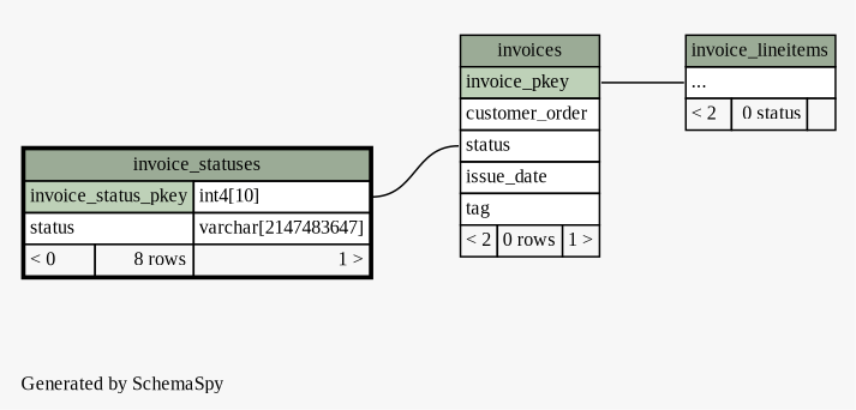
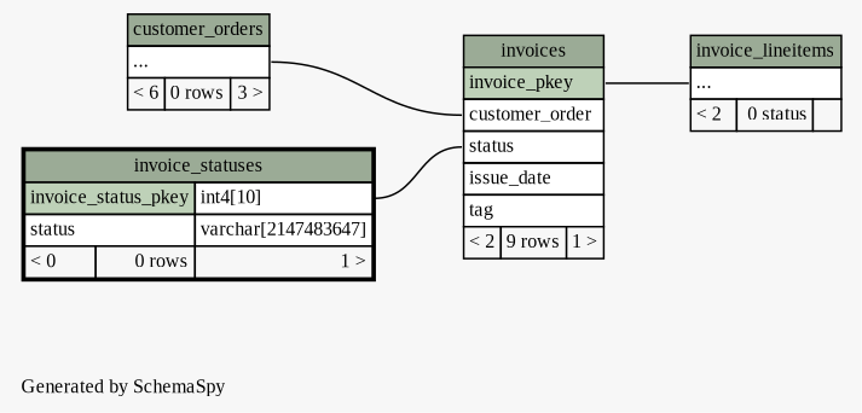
  digraph {
    bgcolor="#f7f7f7"
    fontname="Liberation Serif"
    fontsize=11
    label="\nGenerated by SchemaSpy"
    labeljust=l
    nodesep=0.18
    rankdir=RL
    ranksep=0.46
    node [fontname="Liberation Serif" fontsize=11 shape=plaintext]
    edge [arrowhead=none arrowsize=0.8 arrowtail=crowodot fontname="Liberation Serif"]
    n1 [label=<     <TABLE BORDER="0" CELLBORDER="1" CELLSPACING="0" BGCOLOR="#ffffff">       <TR><TD COLSPAN="3" BGCOLOR="#9bab96" ALIGN="CENTER">invoice_lineitems</TD></TR>       <TR><TD PORT="elipses" COLSPAN="3" ALIGN="LEFT">...</TD></TR>       <TR><TD ALIGN="LEFT" BGCOLOR="#f7f7f7">&lt; 2</TD><TD ALIGN="RIGHT" BGCOLOR="#f7f7f7">0 status</TD><TD ALIGN="RIGHT" BGCOLOR="#f7f7f7">  </TD></TR>     </TABLE>>]
-   n2 [label=<     <TABLE BORDER="0" CELLBORDER="1" CELLSPACING="0" BGCOLOR="#ffffff">       <TR><TD COLSPAN="3" BGCOLOR="#9bab96" ALIGN="CENTER">invoices</TD></TR>       <TR><TD PORT="invoice_pkey" COLSPAN="3" BGCOLOR="#bed1b8" ALIGN="LEFT">invoice_pkey</TD></TR>       <TR><TD PORT="customer_order" COLSPAN="3" ALIGN="LEFT">customer_order</TD></TR>       <TR><TD PORT="status" COLSPAN="3" ALIGN="LEFT">status</TD></TR>       <TR><TD PORT="issue_date" COLSPAN="3" ALIGN="LEFT">issue_date</TD></TR>       <TR><TD PORT="tag" COLSPAN="3" ALIGN="LEFT">tag</TD></TR>       <TR><TD ALIGN="LEFT" BGCOLOR="#f7f7f7">&lt; 2</TD><TD ALIGN="RIGHT" BGCOLOR="#f7f7f7">0 rows</TD><TD ALIGN="RIGHT" BGCOLOR="#f7f7f7">1 &gt;</TD></TR>     </TABLE>>]
-   n4 [label=<     <TABLE BORDER="2" CELLBORDER="1" CELLSPACING="0" BGCOLOR="#ffffff">       <TR><TD COLSPAN="3" BGCOLOR="#9bab96" ALIGN="CENTER">invoice_statuses</TD></TR>       <TR><TD PORT="invoice_status_pkey" COLSPAN="2" BGCOLOR="#bed1b8" ALIGN="LEFT">invoice_status_pkey</TD><TD PORT="invoice_status_pkey.type" ALIGN="LEFT">int4[10]</TD></TR>       <TR><TD PORT="status" COLSPAN="2" ALIGN="LEFT">status</TD><TD PORT="status.type" ALIGN="LEFT">varchar[2147483647]</TD></TR>       <TR><TD ALIGN="LEFT" BGCOLOR="#f7f7f7">&lt; 0</TD><TD ALIGN="RIGHT" BGCOLOR="#f7f7f7">8 rows</TD><TD ALIGN="RIGHT" BGCOLOR="#f7f7f7">1 &gt;</TD></TR>     </TABLE>>]
+   n2 [label=<     <TABLE BORDER="0" CELLBORDER="1" CELLSPACING="0" BGCOLOR="#ffffff">       <TR><TD COLSPAN="3" BGCOLOR="#9bab96" ALIGN="CENTER">invoices</TD></TR>       <TR><TD PORT="invoice_pkey" COLSPAN="3" BGCOLOR="#bed1b8" ALIGN="LEFT">invoice_pkey</TD></TR>       <TR><TD PORT="customer_order" COLSPAN="3" ALIGN="LEFT">customer_order</TD></TR>       <TR><TD PORT="status" COLSPAN="3" ALIGN="LEFT">status</TD></TR>       <TR><TD PORT="issue_date" COLSPAN="3" ALIGN="LEFT">issue_date</TD></TR>       <TR><TD PORT="tag" COLSPAN="3" ALIGN="LEFT">tag</TD></TR>       <TR><TD ALIGN="LEFT" BGCOLOR="#f7f7f7">&lt; 2</TD><TD ALIGN="RIGHT" BGCOLOR="#f7f7f7">9 rows</TD><TD ALIGN="RIGHT" BGCOLOR="#f7f7f7">1 &gt;</TD></TR>     </TABLE>>]
+   n3 [label=<     <TABLE BORDER="0" CELLBORDER="1" CELLSPACING="0" BGCOLOR="#ffffff">       <TR><TD COLSPAN="3" BGCOLOR="#9bab96" ALIGN="CENTER">customer_orders</TD></TR>       <TR><TD PORT="elipses" COLSPAN="3" ALIGN="LEFT">...</TD></TR>       <TR><TD ALIGN="LEFT" BGCOLOR="#f7f7f7">&lt; 6</TD><TD ALIGN="RIGHT" BGCOLOR="#f7f7f7">0 rows</TD><TD ALIGN="RIGHT" BGCOLOR="#f7f7f7">3 &gt;</TD></TR>     </TABLE>>]
+   n4 [label=<     <TABLE BORDER="2" CELLBORDER="1" CELLSPACING="0" BGCOLOR="#ffffff">       <TR><TD COLSPAN="3" BGCOLOR="#9bab96" ALIGN="CENTER">invoice_statuses</TD></TR>       <TR><TD PORT="invoice_status_pkey" COLSPAN="2" BGCOLOR="#bed1b8" ALIGN="LEFT">invoice_status_pkey</TD><TD PORT="invoice_status_pkey.type" ALIGN="LEFT">int4[10]</TD></TR>       <TR><TD PORT="status" COLSPAN="2" ALIGN="LEFT">status</TD><TD PORT="status.type" ALIGN="LEFT">varchar[2147483647]</TD></TR>       <TR><TD ALIGN="LEFT" BGCOLOR="#f7f7f7">&lt; 0</TD><TD ALIGN="RIGHT" BGCOLOR="#f7f7f7">0 rows</TD><TD ALIGN="RIGHT" BGCOLOR="#f7f7f7">1 &gt;</TD></TR>     </TABLE>>]
    n1 -> n2 [headport="invoice_pkey:e" tailport="elipses:w"]
+   n2 -> n3 [headport="elipses:e" tailport="customer_order:w"]
    n2 -> n4 [headport="invoice_status_pkey.type:e" tailport="status:w"]
  }
